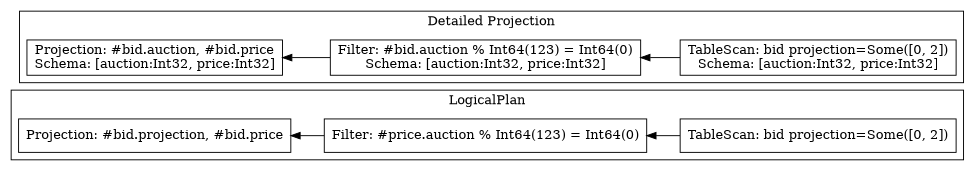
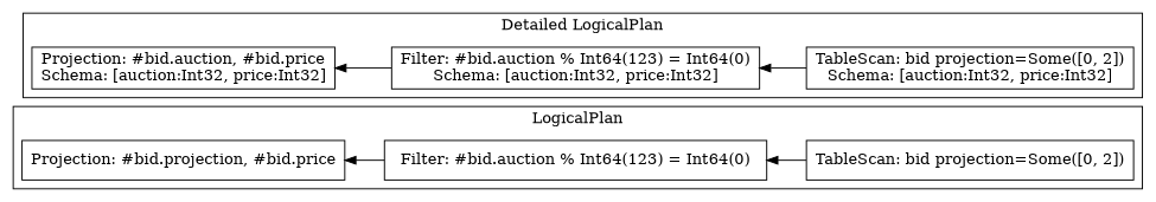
  digraph {
    rankdir=LR
    node [shape=box]
    edge [arrowhead=none arrowtail=normal dir=back]
    n1 [label="Projection: #bid.projection, #bid.price"]
-   n2 [label="Filter: #price.auction % Int64(123) = Int64(0)"]
+   n2 [label="Filter: #bid.auction % Int64(123) = Int64(0)"]
    n3 [label="TableScan: bid projection=Some([0, 2])"]
    n4 [label="Projection: #bid.auction, #bid.price\nSchema: [auction:Int32, price:Int32]"]
    n5 [label="Filter: #bid.auction % Int64(123) = Int64(0)\nSchema: [auction:Int32, price:Int32]"]
    n6 [label="TableScan: bid projection=Some([0, 2])\nSchema: [auction:Int32, price:Int32]"]
    subgraph cluster_1 {
      label=LogicalPlan
      n1
      n2
      n3
    }
    subgraph cluster_2 {
-     label="Detailed Projection"
+     label="Detailed LogicalPlan"
      n4
      n5
      n6
    }
    n1 -> n2
    n2 -> n3
    n4 -> n5
    n5 -> n6
  }
